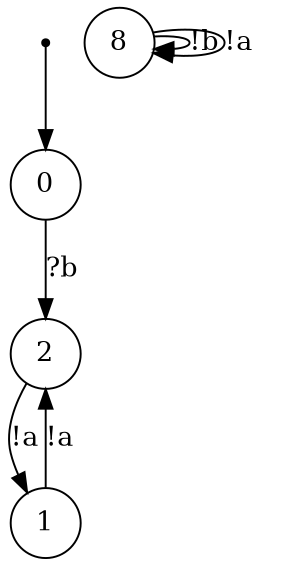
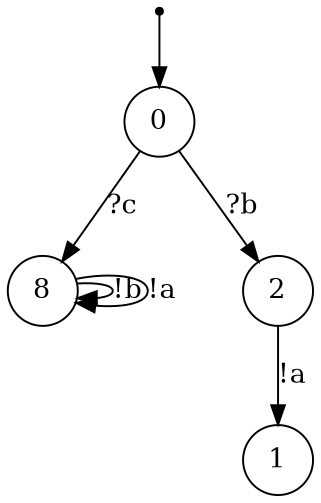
  digraph {
    node [shape=circle]
    ENTRY [shape=point]
    0
    n3 [label=8]
    2
    1
    ENTRY -> 0
+   0 -> n3 [label="?c"]
    0 -> 2 [label="?b"]
    n3 -> n3 [label="!b"]
    n3 -> n3 [label="!a"]
    2 -> 1 [label="!a"]
-   1 -> 2 [label="!a"]
  }
